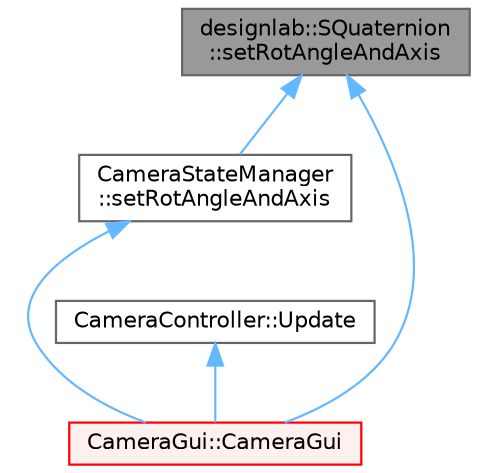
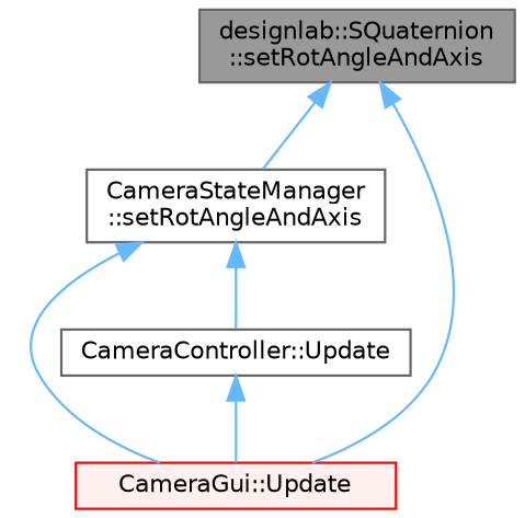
  digraph {
    rankdir=TB
    node [color=grey40 fillcolor=white fontname=Helvetica fontsize=10 shape=box style=filled]
    edge [color=steelblue1 dir=back fontname=Helvetica fontsize=10 labelfontname=Helvetica labelfontsize=10 style=solid]
    n1 [color=gray40 fillcolor=grey60 fontcolor=black height=0.2 label="designlab::SQuaternion\l::setRotAngleAndAxis" width=0.4]
    n2 [height=0.2 label="CameraStateManager\l::setRotAngleAndAxis" width=0.4]
-   n3 [color=red fillcolor="#FFF0F0" height=0.2 label="CameraGui::CameraGui" width=0.4]
+   n3 [color=red fillcolor="#FFF0F0" height=0.2 label="CameraGui::Update" width=0.4]
    n4 [height=0.2 label="CameraController::Update" width=0.4]
    n1 -> n2
    n1 -> n3
    n2 -> n3
+   n2 -> n4
    n4 -> n3
  }
